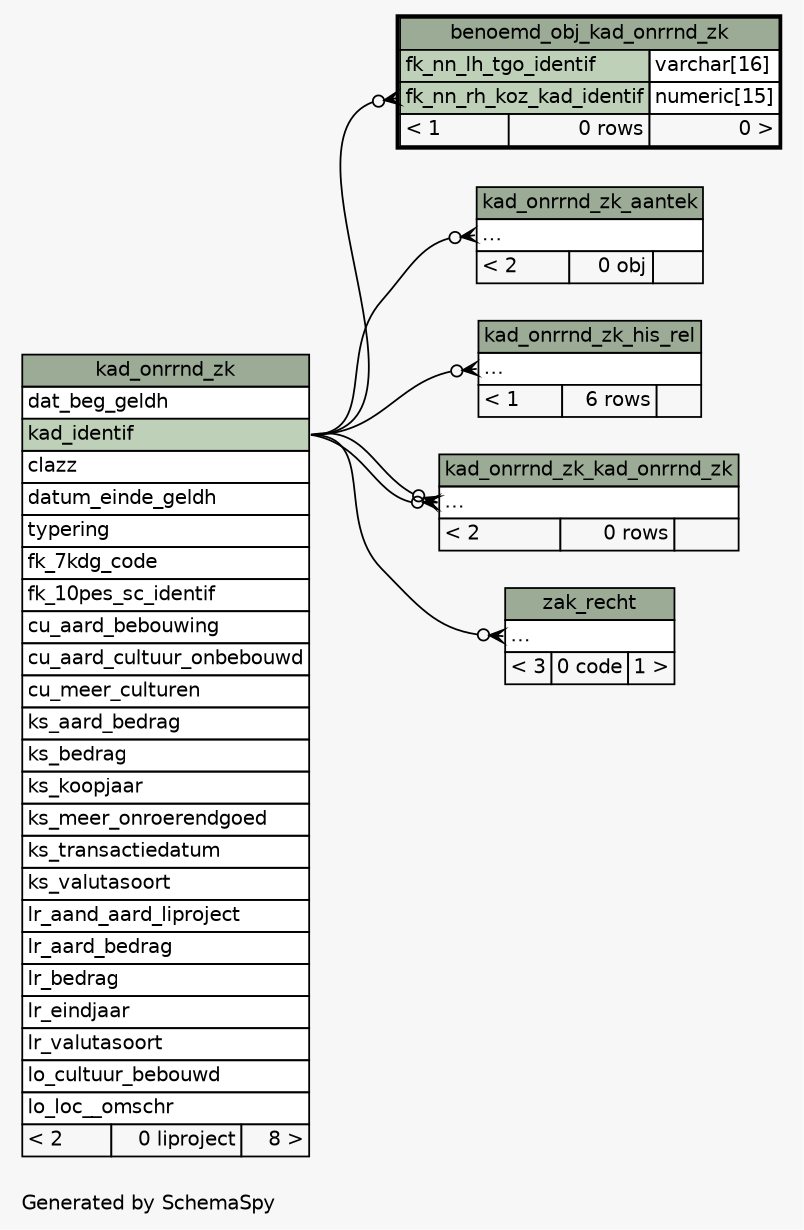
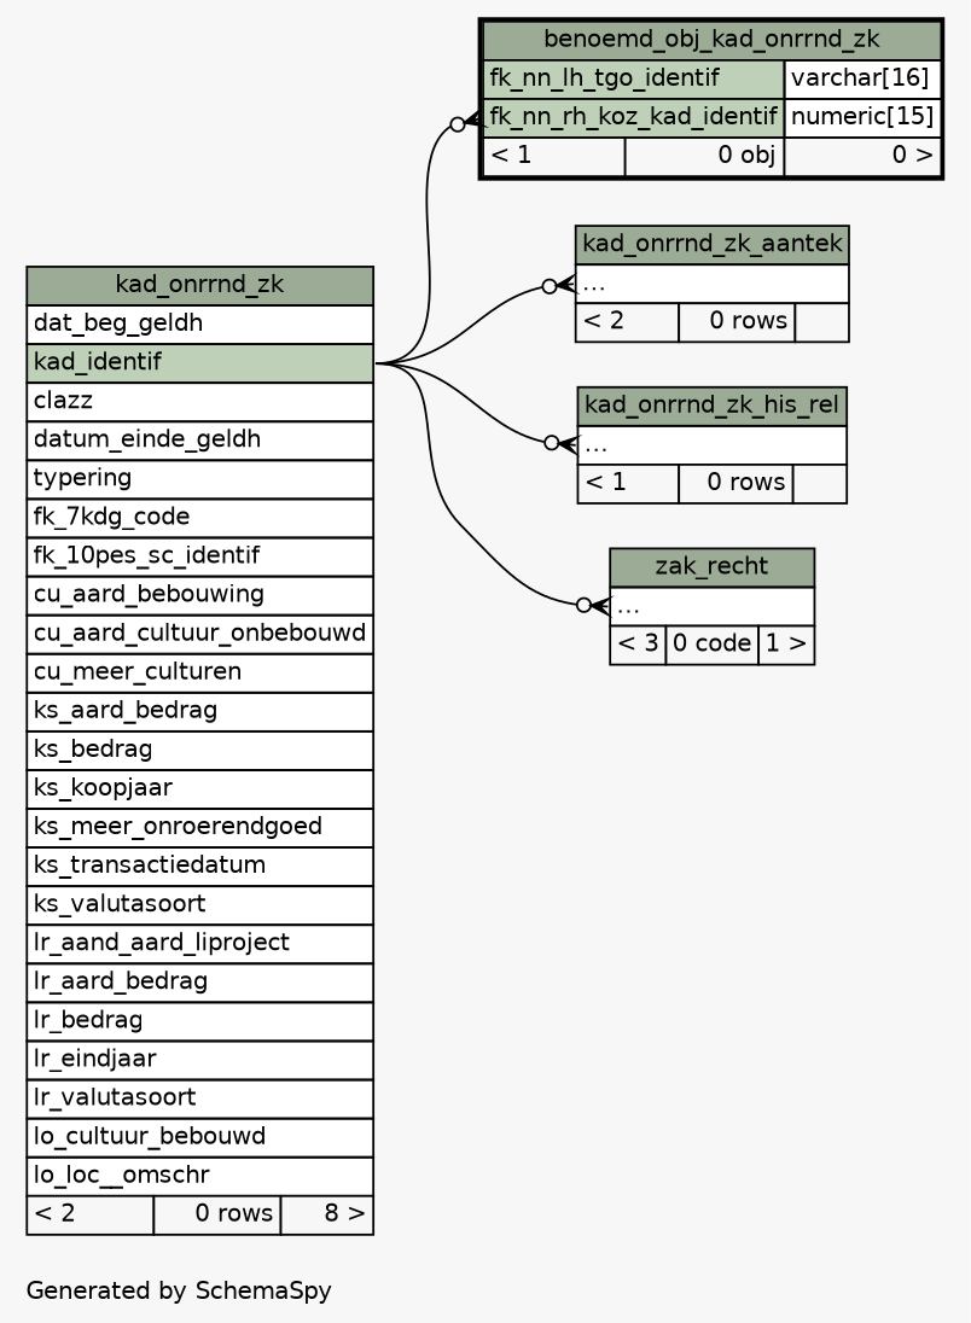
  digraph {
    bgcolor="#f7f7f7"
    fontname=Helvetica
    fontsize=11
    label="\nGenerated by SchemaSpy"
    labeljust=l
    nodesep=0.18
    rankdir=RL
    ranksep=0.46
    node [fontname=Helvetica fontsize=11 shape=plaintext]
    edge [arrowhead=none arrowsize=0.8 arrowtail=crowodot dir=back headport="kad_identif:e" tailport="elipses:w"]
-   n1 [label=<     <TABLE BORDER="0" CELLBORDER="1" CELLSPACING="0" BGCOLOR="#ffffff">       <TR><TD COLSPAN="3" BGCOLOR="#9bab96" ALIGN="CENTER">kad_onrrnd_zk</TD></TR>       <TR><TD PORT="dat_beg_geldh" COLSPAN="3" ALIGN="LEFT">dat_beg_geldh</TD></TR>       <TR><TD PORT="kad_identif" COLSPAN="3" BGCOLOR="#bed1b8" ALIGN="LEFT">kad_identif</TD></TR>       <TR><TD PORT="clazz" COLSPAN="3" ALIGN="LEFT">clazz</TD></TR>       <TR><TD PORT="datum_einde_geldh" COLSPAN="3" ALIGN="LEFT">datum_einde_geldh</TD></TR>       <TR><TD PORT="typering" COLSPAN="3" ALIGN="LEFT">typering</TD></TR>       <TR><TD PORT="fk_7kdg_code" COLSPAN="3" ALIGN="LEFT">fk_7kdg_code</TD></TR>       <TR><TD PORT="fk_10pes_sc_identif" COLSPAN="3" ALIGN="LEFT">fk_10pes_sc_identif</TD></TR>       <TR><TD PORT="cu_aard_bebouwing" COLSPAN="3" ALIGN="LEFT">cu_aard_bebouwing</TD></TR>       <TR><TD PORT="cu_aard_cultuur_onbebouwd" COLSPAN="3" ALIGN="LEFT">cu_aard_cultuur_onbebouwd</TD></TR>       <TR><TD PORT="cu_meer_culturen" COLSPAN="3" ALIGN="LEFT">cu_meer_culturen</TD></TR>       <TR><TD PORT="ks_aard_bedrag" COLSPAN="3" ALIGN="LEFT">ks_aard_bedrag</TD></TR>       <TR><TD PORT="ks_bedrag" COLSPAN="3" ALIGN="LEFT">ks_bedrag</TD></TR>       <TR><TD PORT="ks_koopjaar" COLSPAN="3" ALIGN="LEFT">ks_koopjaar</TD></TR>       <TR><TD PORT="ks_meer_onroerendgoed" COLSPAN="3" ALIGN="LEFT">ks_meer_onroerendgoed</TD></TR>       <TR><TD PORT="ks_transactiedatum" COLSPAN="3" ALIGN="LEFT">ks_transactiedatum</TD></TR>       <TR><TD PORT="ks_valutasoort" COLSPAN="3" ALIGN="LEFT">ks_valutasoort</TD></TR>       <TR><TD PORT="lr_aand_aard_liproject" COLSPAN="3" ALIGN="LEFT">lr_aand_aard_liproject</TD></TR>       <TR><TD PORT="lr_aard_bedrag" COLSPAN="3" ALIGN="LEFT">lr_aard_bedrag</TD></TR>       <TR><TD PORT="lr_bedrag" COLSPAN="3" ALIGN="LEFT">lr_bedrag</TD></TR>       <TR><TD PORT="lr_eindjaar" COLSPAN="3" ALIGN="LEFT">lr_eindjaar</TD></TR>       <TR><TD PORT="lr_valutasoort" COLSPAN="3" ALIGN="LEFT">lr_valutasoort</TD></TR>       <TR><TD PORT="lo_cultuur_bebouwd" COLSPAN="3" ALIGN="LEFT">lo_cultuur_bebouwd</TD></TR>       <TR><TD PORT="lo_loc__omschr" COLSPAN="3" ALIGN="LEFT">lo_loc__omschr</TD></TR>       <TR><TD ALIGN="LEFT" BGCOLOR="#f7f7f7">&lt; 2</TD><TD ALIGN="RIGHT" BGCOLOR="#f7f7f7">0 liproject</TD><TD ALIGN="RIGHT" BGCOLOR="#f7f7f7">8 &gt;</TD></TR>     </TABLE>>]
-   n2 [label=<     <TABLE BORDER="2" CELLBORDER="1" CELLSPACING="0" BGCOLOR="#ffffff">       <TR><TD COLSPAN="3" BGCOLOR="#9bab96" ALIGN="CENTER">benoemd_obj_kad_onrrnd_zk</TD></TR>       <TR><TD PORT="fk_nn_lh_tgo_identif" COLSPAN="2" BGCOLOR="#bed1b8" ALIGN="LEFT">fk_nn_lh_tgo_identif</TD><TD PORT="fk_nn_lh_tgo_identif.type" ALIGN="LEFT">varchar[16]</TD></TR>       <TR><TD PORT="fk_nn_rh_koz_kad_identif" COLSPAN="2" BGCOLOR="#bed1b8" ALIGN="LEFT">fk_nn_rh_koz_kad_identif</TD><TD PORT="fk_nn_rh_koz_kad_identif.type" ALIGN="LEFT">numeric[15]</TD></TR>       <TR><TD ALIGN="LEFT" BGCOLOR="#f7f7f7">&lt; 1</TD><TD ALIGN="RIGHT" BGCOLOR="#f7f7f7">0 rows</TD><TD ALIGN="RIGHT" BGCOLOR="#f7f7f7">0 &gt;</TD></TR>     </TABLE>>]
-   n3 [label=<     <TABLE BORDER="0" CELLBORDER="1" CELLSPACING="0" BGCOLOR="#ffffff">       <TR><TD COLSPAN="3" BGCOLOR="#9bab96" ALIGN="CENTER">kad_onrrnd_zk_aantek</TD></TR>       <TR><TD PORT="elipses" COLSPAN="3" ALIGN="LEFT">...</TD></TR>       <TR><TD ALIGN="LEFT" BGCOLOR="#f7f7f7">&lt; 2</TD><TD ALIGN="RIGHT" BGCOLOR="#f7f7f7">0 obj</TD><TD ALIGN="RIGHT" BGCOLOR="#f7f7f7">  </TD></TR>     </TABLE>>]
-   n4 [label=<     <TABLE BORDER="0" CELLBORDER="1" CELLSPACING="0" BGCOLOR="#ffffff">       <TR><TD COLSPAN="3" BGCOLOR="#9bab96" ALIGN="CENTER">kad_onrrnd_zk_his_rel</TD></TR>       <TR><TD PORT="elipses" COLSPAN="3" ALIGN="LEFT">...</TD></TR>       <TR><TD ALIGN="LEFT" BGCOLOR="#f7f7f7">&lt; 1</TD><TD ALIGN="RIGHT" BGCOLOR="#f7f7f7">6 rows</TD><TD ALIGN="RIGHT" BGCOLOR="#f7f7f7">  </TD></TR>     </TABLE>>]
-   n5 [label=<     <TABLE BORDER="0" CELLBORDER="1" CELLSPACING="0" BGCOLOR="#ffffff">       <TR><TD COLSPAN="3" BGCOLOR="#9bab96" ALIGN="CENTER">kad_onrrnd_zk_kad_onrrnd_zk</TD></TR>       <TR><TD PORT="elipses" COLSPAN="3" ALIGN="LEFT">...</TD></TR>       <TR><TD ALIGN="LEFT" BGCOLOR="#f7f7f7">&lt; 2</TD><TD ALIGN="RIGHT" BGCOLOR="#f7f7f7">0 rows</TD><TD ALIGN="RIGHT" BGCOLOR="#f7f7f7">  </TD></TR>     </TABLE>>]
+   n1 [label=<     <TABLE BORDER="0" CELLBORDER="1" CELLSPACING="0" BGCOLOR="#ffffff">       <TR><TD COLSPAN="3" BGCOLOR="#9bab96" ALIGN="CENTER">kad_onrrnd_zk</TD></TR>       <TR><TD PORT="dat_beg_geldh" COLSPAN="3" ALIGN="LEFT">dat_beg_geldh</TD></TR>       <TR><TD PORT="kad_identif" COLSPAN="3" BGCOLOR="#bed1b8" ALIGN="LEFT">kad_identif</TD></TR>       <TR><TD PORT="clazz" COLSPAN="3" ALIGN="LEFT">clazz</TD></TR>       <TR><TD PORT="datum_einde_geldh" COLSPAN="3" ALIGN="LEFT">datum_einde_geldh</TD></TR>       <TR><TD PORT="typering" COLSPAN="3" ALIGN="LEFT">typering</TD></TR>       <TR><TD PORT="fk_7kdg_code" COLSPAN="3" ALIGN="LEFT">fk_7kdg_code</TD></TR>       <TR><TD PORT="fk_10pes_sc_identif" COLSPAN="3" ALIGN="LEFT">fk_10pes_sc_identif</TD></TR>       <TR><TD PORT="cu_aard_bebouwing" COLSPAN="3" ALIGN="LEFT">cu_aard_bebouwing</TD></TR>       <TR><TD PORT="cu_aard_cultuur_onbebouwd" COLSPAN="3" ALIGN="LEFT">cu_aard_cultuur_onbebouwd</TD></TR>       <TR><TD PORT="cu_meer_culturen" COLSPAN="3" ALIGN="LEFT">cu_meer_culturen</TD></TR>       <TR><TD PORT="ks_aard_bedrag" COLSPAN="3" ALIGN="LEFT">ks_aard_bedrag</TD></TR>       <TR><TD PORT="ks_bedrag" COLSPAN="3" ALIGN="LEFT">ks_bedrag</TD></TR>       <TR><TD PORT="ks_koopjaar" COLSPAN="3" ALIGN="LEFT">ks_koopjaar</TD></TR>       <TR><TD PORT="ks_meer_onroerendgoed" COLSPAN="3" ALIGN="LEFT">ks_meer_onroerendgoed</TD></TR>       <TR><TD PORT="ks_transactiedatum" COLSPAN="3" ALIGN="LEFT">ks_transactiedatum</TD></TR>       <TR><TD PORT="ks_valutasoort" COLSPAN="3" ALIGN="LEFT">ks_valutasoort</TD></TR>       <TR><TD PORT="lr_aand_aard_liproject" COLSPAN="3" ALIGN="LEFT">lr_aand_aard_liproject</TD></TR>       <TR><TD PORT="lr_aard_bedrag" COLSPAN="3" ALIGN="LEFT">lr_aard_bedrag</TD></TR>       <TR><TD PORT="lr_bedrag" COLSPAN="3" ALIGN="LEFT">lr_bedrag</TD></TR>       <TR><TD PORT="lr_eindjaar" COLSPAN="3" ALIGN="LEFT">lr_eindjaar</TD></TR>       <TR><TD PORT="lr_valutasoort" COLSPAN="3" ALIGN="LEFT">lr_valutasoort</TD></TR>       <TR><TD PORT="lo_cultuur_bebouwd" COLSPAN="3" ALIGN="LEFT">lo_cultuur_bebouwd</TD></TR>       <TR><TD PORT="lo_loc__omschr" COLSPAN="3" ALIGN="LEFT">lo_loc__omschr</TD></TR>       <TR><TD ALIGN="LEFT" BGCOLOR="#f7f7f7">&lt; 2</TD><TD ALIGN="RIGHT" BGCOLOR="#f7f7f7">0 rows</TD><TD ALIGN="RIGHT" BGCOLOR="#f7f7f7">8 &gt;</TD></TR>     </TABLE>>]
+   n2 [label=<     <TABLE BORDER="2" CELLBORDER="1" CELLSPACING="0" BGCOLOR="#ffffff">       <TR><TD COLSPAN="3" BGCOLOR="#9bab96" ALIGN="CENTER">benoemd_obj_kad_onrrnd_zk</TD></TR>       <TR><TD PORT="fk_nn_lh_tgo_identif" COLSPAN="2" BGCOLOR="#bed1b8" ALIGN="LEFT">fk_nn_lh_tgo_identif</TD><TD PORT="fk_nn_lh_tgo_identif.type" ALIGN="LEFT">varchar[16]</TD></TR>       <TR><TD PORT="fk_nn_rh_koz_kad_identif" COLSPAN="2" BGCOLOR="#bed1b8" ALIGN="LEFT">fk_nn_rh_koz_kad_identif</TD><TD PORT="fk_nn_rh_koz_kad_identif.type" ALIGN="LEFT">numeric[15]</TD></TR>       <TR><TD ALIGN="LEFT" BGCOLOR="#f7f7f7">&lt; 1</TD><TD ALIGN="RIGHT" BGCOLOR="#f7f7f7">0 obj</TD><TD ALIGN="RIGHT" BGCOLOR="#f7f7f7">0 &gt;</TD></TR>     </TABLE>>]
+   n3 [label=<     <TABLE BORDER="0" CELLBORDER="1" CELLSPACING="0" BGCOLOR="#ffffff">       <TR><TD COLSPAN="3" BGCOLOR="#9bab96" ALIGN="CENTER">kad_onrrnd_zk_aantek</TD></TR>       <TR><TD PORT="elipses" COLSPAN="3" ALIGN="LEFT">...</TD></TR>       <TR><TD ALIGN="LEFT" BGCOLOR="#f7f7f7">&lt; 2</TD><TD ALIGN="RIGHT" BGCOLOR="#f7f7f7">0 rows</TD><TD ALIGN="RIGHT" BGCOLOR="#f7f7f7">  </TD></TR>     </TABLE>>]
+   n4 [label=<     <TABLE BORDER="0" CELLBORDER="1" CELLSPACING="0" BGCOLOR="#ffffff">       <TR><TD COLSPAN="3" BGCOLOR="#9bab96" ALIGN="CENTER">kad_onrrnd_zk_his_rel</TD></TR>       <TR><TD PORT="elipses" COLSPAN="3" ALIGN="LEFT">...</TD></TR>       <TR><TD ALIGN="LEFT" BGCOLOR="#f7f7f7">&lt; 1</TD><TD ALIGN="RIGHT" BGCOLOR="#f7f7f7">0 rows</TD><TD ALIGN="RIGHT" BGCOLOR="#f7f7f7">  </TD></TR>     </TABLE>>]
    n6 [label=<     <TABLE BORDER="0" CELLBORDER="1" CELLSPACING="0" BGCOLOR="#ffffff">       <TR><TD COLSPAN="3" BGCOLOR="#9bab96" ALIGN="CENTER">zak_recht</TD></TR>       <TR><TD PORT="elipses" COLSPAN="3" ALIGN="LEFT">...</TD></TR>       <TR><TD ALIGN="LEFT" BGCOLOR="#f7f7f7">&lt; 3</TD><TD ALIGN="RIGHT" BGCOLOR="#f7f7f7">0 code</TD><TD ALIGN="RIGHT" BGCOLOR="#f7f7f7">1 &gt;</TD></TR>     </TABLE>>]
    n2 -> n1 [tailport="fk_nn_rh_koz_kad_identif:w"]
    n3 -> n1
    n4 -> n1
-   n5 -> n1
-   n5 -> n1
    n6 -> n1
  }
